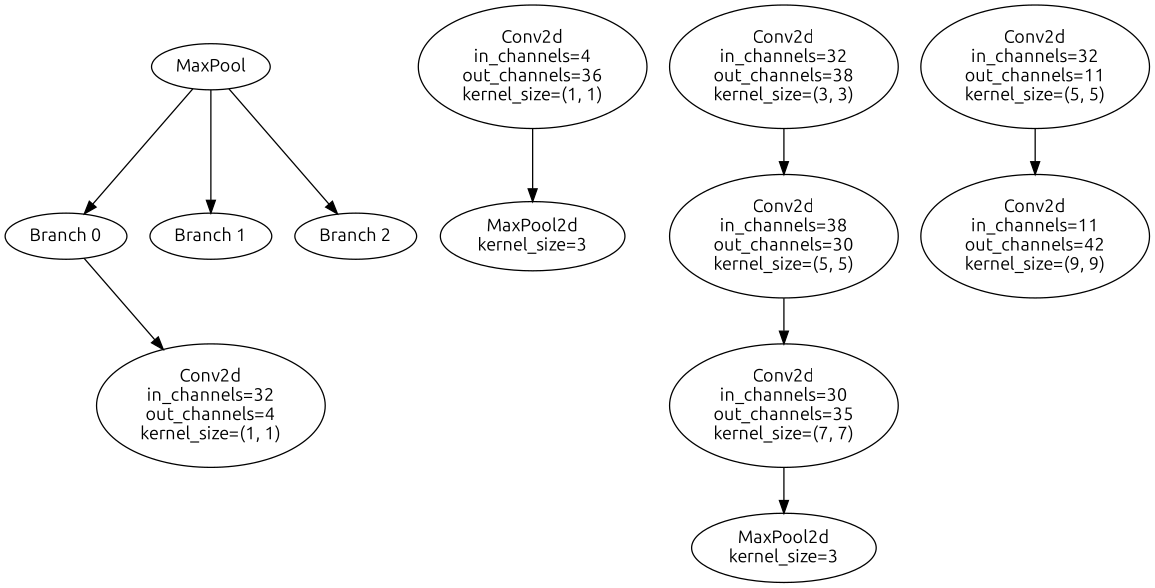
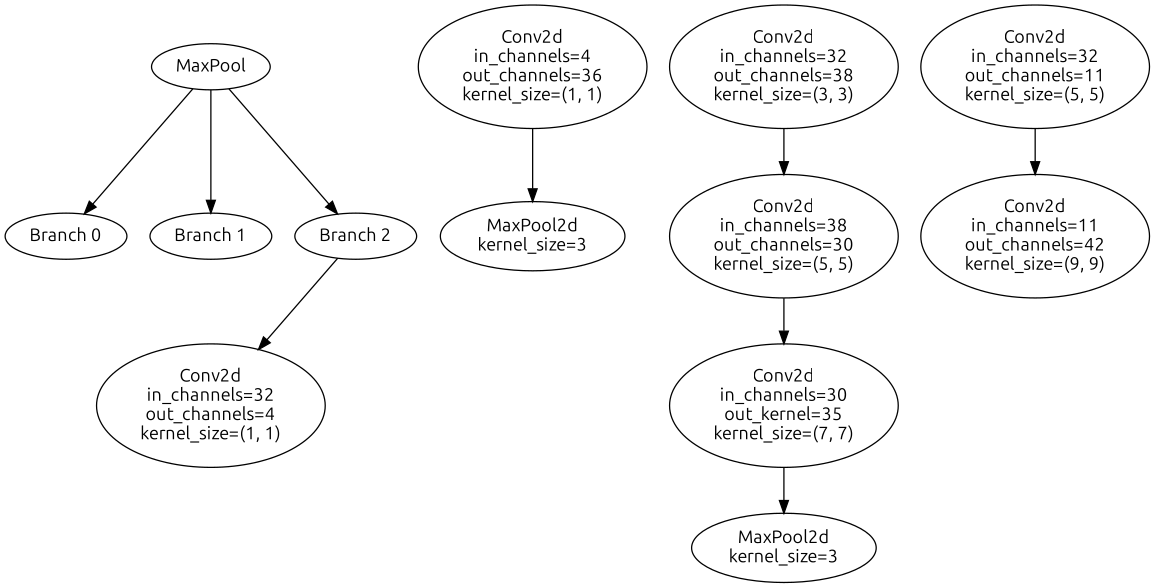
  digraph {
    fontname=Ubuntu
    node [fontname=Ubuntu]
    edge [fontname=Ubuntu]
    n1 [label=MaxPool]
    n2 [label="Branch 0"]
    n3 [label="Branch 1"]
    n4 [label="Branch 2"]
    n5 [label="Conv2d\nin_channels=32\nout_channels=4\nkernel_size=(1, 1)"]
    n6 [label="Conv2d\nin_channels=4\nout_channels=36\nkernel_size=(1, 1)"]
    n7 [label="MaxPool2d\nkernel_size=3"]
    n8 [label="Conv2d\nin_channels=32\nout_channels=38\nkernel_size=(3, 3)"]
    n9 [label="Conv2d\nin_channels=38\nout_channels=30\nkernel_size=(5, 5)"]
-   n10 [label="Conv2d\nin_channels=30\nout_channels=35\nkernel_size=(7, 7)"]
+   n10 [label="Conv2d\nin_channels=30\nout_kernel=35\nkernel_size=(7, 7)"]
    n11 [label="MaxPool2d\nkernel_size=3"]
    n12 [label="Conv2d\nin_channels=32\nout_channels=11\nkernel_size=(5, 5)"]
    n13 [label="Conv2d\nin_channels=11\nout_channels=42\nkernel_size=(9, 9)"]
    n1 -> n2
    n1 -> n3
    n1 -> n4
-   n2 -> n5
+   n4 -> n5
    n6 -> n7
    n8 -> n9
    n9 -> n10
    n10 -> n11
    n12 -> n13
  }
